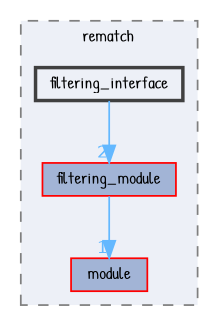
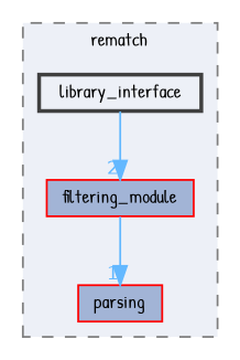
  digraph {
    compound=true
    fontname="Patrick Hand"
    node [color=red fillcolor="#a2b4d6" fontname="Patrick Hand" fontsize=10 shape=box style=filled]
    edge [color=steelblue1 fontcolor=steelblue1 fontname="Patrick Hand" fontsize=10 labeldistance=1.5 labelfontname=Helvetica labelfontsize=10]
-   n1 [height=0.2 label=module width=0.4]
+   n1 [height=0.2 label=parsing width=0.4]
    n2 [height=0.2 label=filtering_module width=0.4]
-   n3 [color=grey25 fillcolor="#edf0f7" height=0.2 label=filtering_interface style="filled,bold" width=0.4]
+   n3 [color=grey25 fillcolor="#edf0f7" height=0.2 label=library_interface style="filled,bold" width=0.4]
    subgraph cluster_1 {
      bgcolor="#edf0f7"
      fontsize=10
      label=rematch
      pencolor=grey50
      style="filled,dashed"
      n1
      n2
      n3
    }
    n2 -> n1 [headlabel=1]
    n3 -> n2 [headlabel=2]
  }
